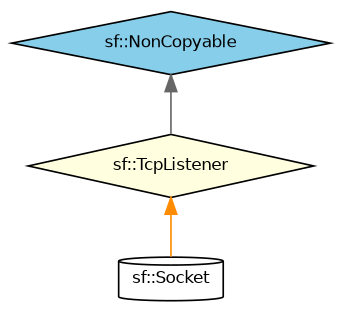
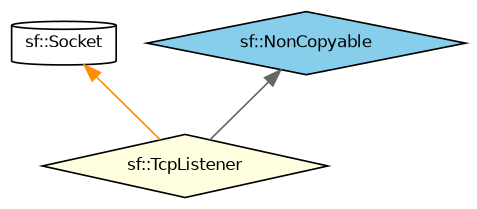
  digraph {
    node [color=black fontname=Helvetica fontsize=10 shape=diamond style=filled]
    edge [dir=back fontname=Helvetica fontsize=10 labelfontname=Helvetica labelfontsize=10 style=solid]
    n1 [fillcolor=lightyellow fontcolor=black height=0.2 label="sf::TcpListener" width=0.4]
    n2 [fillcolor=white height=0.2 label="sf::Socket" shape=cylinder width=0.4]
    n3 [fillcolor=skyblue height=0.2 label="sf::NonCopyable" width=0.4]
-   n1 -> n2 [color=darkorange]
+   n2 -> n1 [color=darkorange]
    n3 -> n1 [color=gray40]
  }
